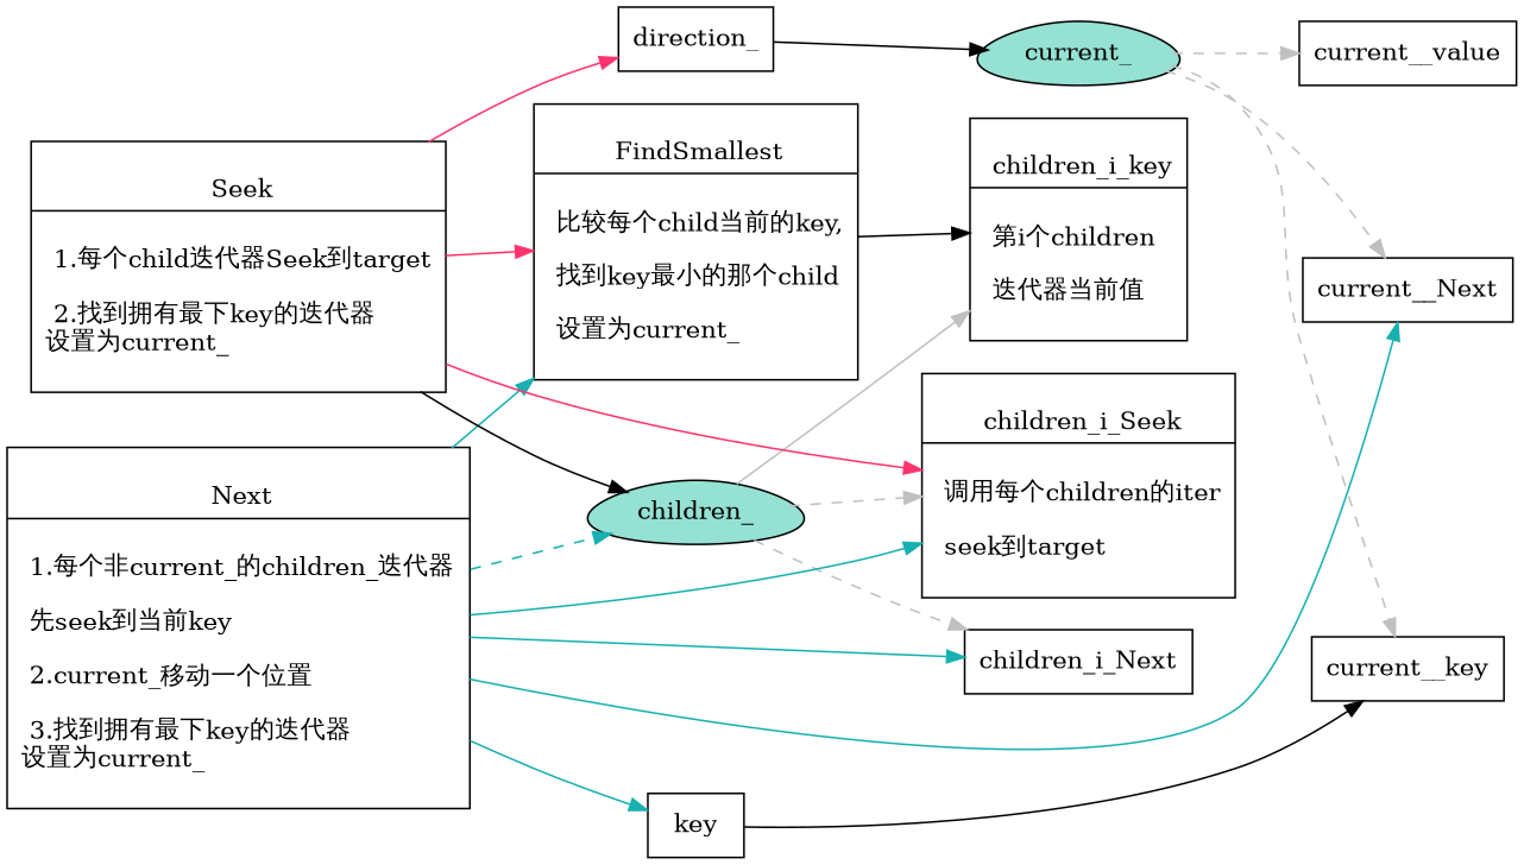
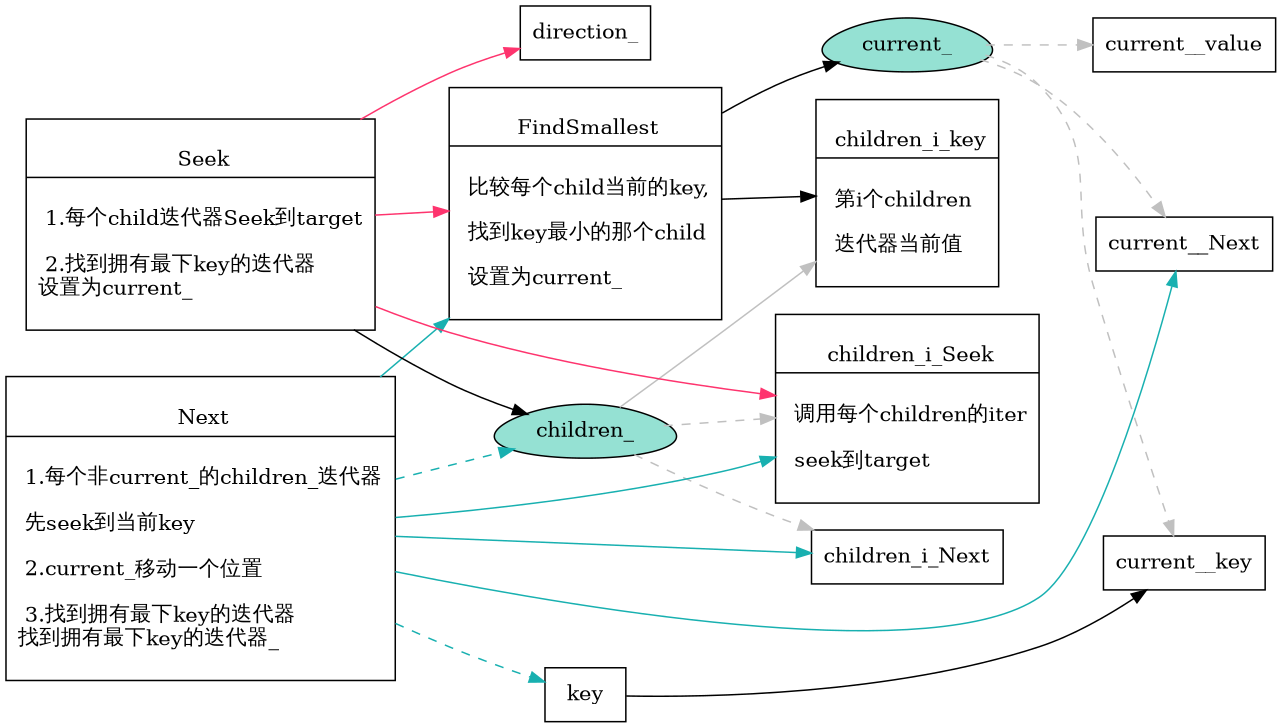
  digraph {
    newrank=true
    rankdir=LR
    node [shape=box]
    edge [color=gray]
    children_ [fillcolor="#95e1d3" shape=egg style=filled]
    n2 [label="{{\n      children_i_Seek|\n      调用每个children的iter\l\n      seek到target\l\n    }}" shape=record]
    n3 [label="{{\n      children_i_key|\n      第i个children\l \n      迭代器当前值\l\n    }}" shape=record]
    children_i_Next
    current_ [fillcolor="#95e1d3" shape=egg style=filled]
    current__Next
    current__key
    current__value
    n9 [label="{{\n      FindSmallest|\n      比较每个child当前的key,\l \n      找到key最小的那个child\l \n      设置为current_\l\n    }}" shape=record]
-   n10 [label="{{\n      Next|\n      1.每个非current_的children_迭代器\l \n      先seek到当前key\l\n      2.current_移动一个位置\l\n      3.找到拥有最下key的迭代器\l设置为current_\l\n    }}" shape=record]
+   n10 [label="{{\n      Next|\n      1.每个非current_的children_迭代器\l \n      先seek到当前key\l\n      2.current_移动一个位置\l\n      3.找到拥有最下key的迭代器\l找到拥有最下key的迭代器_\l\n    }}" shape=record]
    key
    n12 [label="{{\n      Seek|\n      1.每个child迭代器Seek到target\l\n      2.找到拥有最下key的迭代器\l设置为current_\l\n    }}" shape=record]
    direction_
    subgraph sub_1 {
      children_
      n2
      n3
      children_i_Next
      current_
      current__Next
      current__key
      current__value
    }
    children_ -> n2 [style=dashed]
    children_ -> n3 [style=solid]
    children_ -> children_i_Next [style=dashed]
    current_ -> current__Next [style=dashed]
    current_ -> current__key [style=dashed]
    current_ -> current__value [style=dashed]
    n9 -> n3 [color=""]
-   direction_ -> current_ [color=""]
+   n9 -> current_ [color=""]
    n10 -> children_ [color="#18b0b0" style=dashed]
    n10 -> n2 [color="#18b0b0"]
    n10 -> children_i_Next [color="#18b0b0"]
    n10 -> current__Next [color="#18b0b0"]
    n10 -> n9 [color="#18b0b0"]
-   n10 -> key [color="#18b0b0"]
+   n10 -> key [color="#18b0b0" style=dashed]
    key -> current__key [color=""]
    n12 -> children_ [color=black]
    n12 -> n2 [color="#fe346e"]
    n12 -> n9 [color="#fe346e"]
    n12 -> direction_ [color="#fe346e"]
  }
